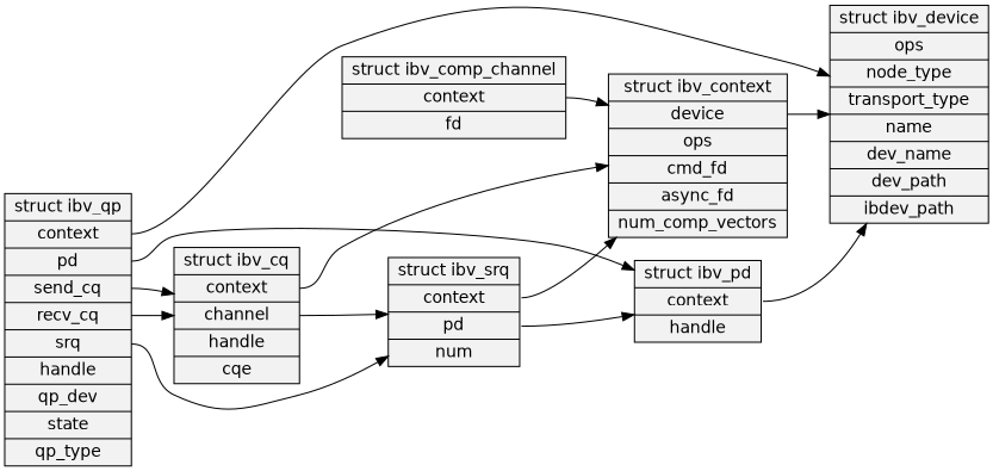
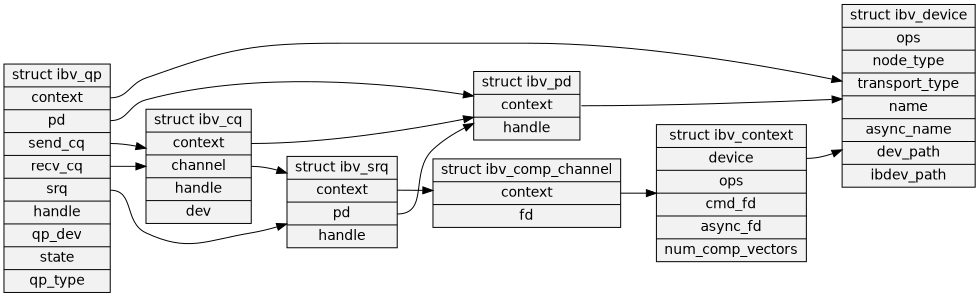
  digraph {
    fontname="DejaVu Sans"
    rankdir=LR
    node [fillcolor=gray95 fontname="DejaVu Sans" shape=record style=filled]
    edge [arrowtail=empty fontname="DejaVu Sans" tailport=context]
-   n1 [label="{{struct ibv_device|ops|node_type|transport_type|name|dev_name|dev_path|ibdev_path}}"]
+   n1 [label="{{struct ibv_device|ops|node_type|transport_type|name|async_name|dev_path|ibdev_path}}"]
    n2 [label="{{struct ibv_context|<device> device|ops|cmd_fd|async_fd|num_comp_vectors}}"]
    n3 [label="{{struct ibv_pd|<context> context|handle}}"]
    n4 [label="{{struct ibv_qp|<context> context|<pd> pd|<send_cq> send_cq| <recv_cq> recv_cq|<srq> srq|handle|qp_dev|state|qp_type}}"]
-   n5 [label="{{struct ibv_srq|<context> context|<pd> pd|num}}"]
-   n6 [label="{{struct ibv_cq|<context> context|<channel> channel|handle|cqe}}"]
+   n5 [label="{{struct ibv_srq|<context> context|<pd> pd|handle}}"]
+   n6 [label="{{struct ibv_cq|<context> context|<channel> channel|handle|dev}}"]
    n7 [label="{{struct ibv_comp_channel|<context> context|fd}}"]
    n2 -> n1 [tailport=device]
    n3 -> n1
    n4 -> n1
    n4 -> n3 [tailport=pd]
    n4 -> n5 [tailport=srq]
    n4 -> n6 [tailport=send_cq]
    n4 -> n6 [tailport=recv_cq]
-   n5 -> n2
+   n5 -> n7
    n5 -> n3 [tailport=pd]
-   n6 -> n2
+   n6 -> n3
    n6 -> n5 [tailport=channel]
    n7 -> n2
  }
